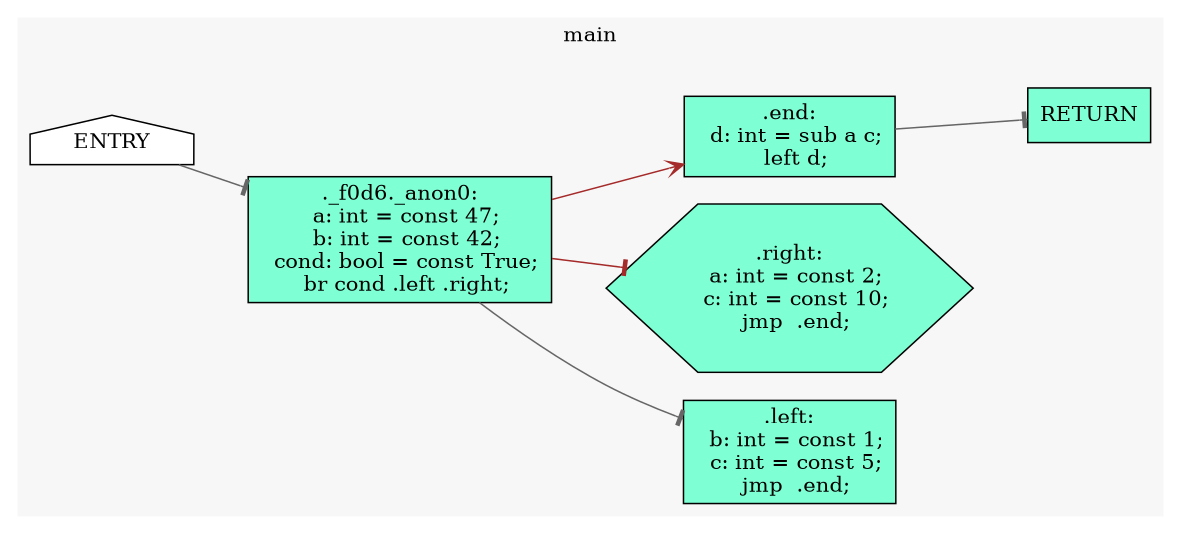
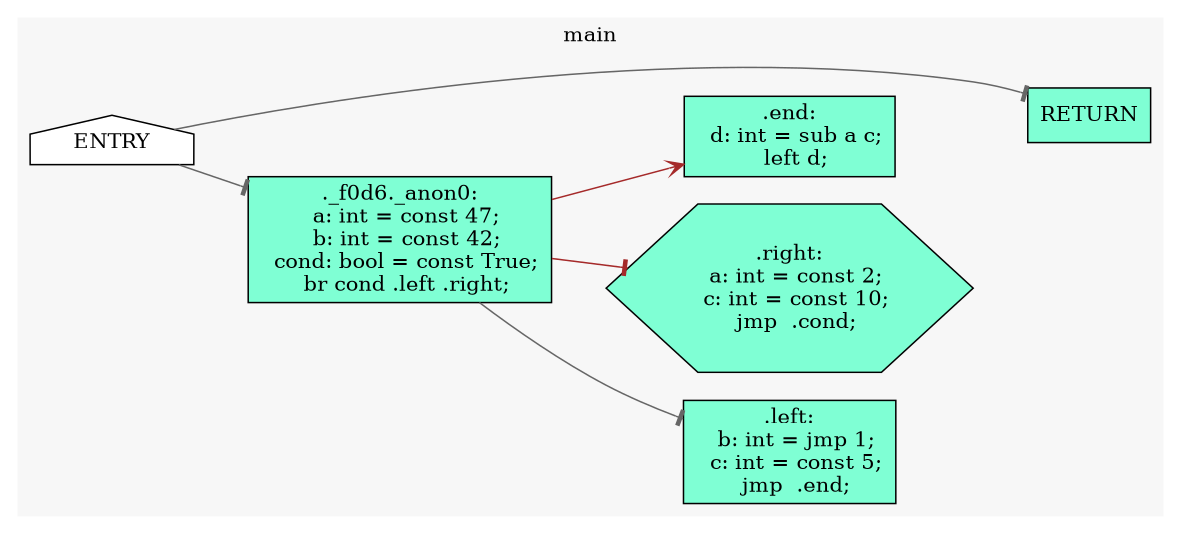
  digraph {
    rankdir=LR
    node [fillcolor=aquamarine shape=box style=filled]
    edge [arrowhead=tee color=gray40]
    n1 [fillcolor=white label=ENTRY shape=house]
    n2 [label="._f0d6._anon0:\n  a: int = const 47;\n  b: int = const 42;\n  cond: bool = const True;\n  br cond .left .right;"]
-   n3 [label=".left:\n  b: int = const 1;\n  c: int = const 5;\n  jmp  .end;"]
-   n4 [label=".right:\n  a: int = const 2;\n  c: int = const 10;\n  jmp  .end;" shape=hexagon]
+   n3 [label=".left:\n  b: int = jmp 1;\n  c: int = const 5;\n  jmp  .end;"]
+   n4 [label=".right:\n  a: int = const 2;\n  c: int = const 10;\n  jmp  .cond;" shape=hexagon]
    n5 [label=".end:\n  d: int = sub a c;\n  left d;"]
    n6 [label=RETURN]
    subgraph cluster_1 {
      color="#f7f7f7"
      label=main
      style=filled
      n1
      n2
      n3
      n4
      n5
      n6
    }
    n1 -> n2
    n2 -> n3
    n2 -> n4 [color=brown]
    n2 -> n5 [arrowhead=vee color=brown]
-   n5 -> n6
+   n1 -> n6
  }
